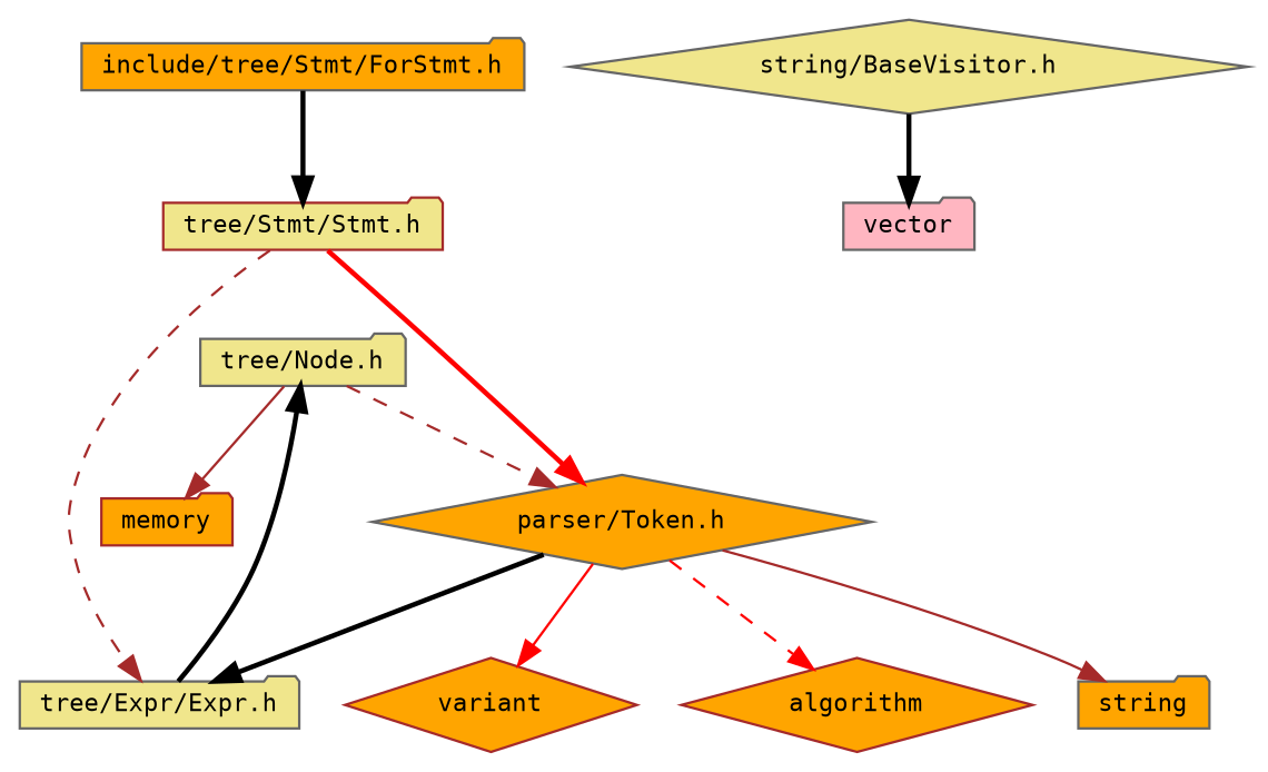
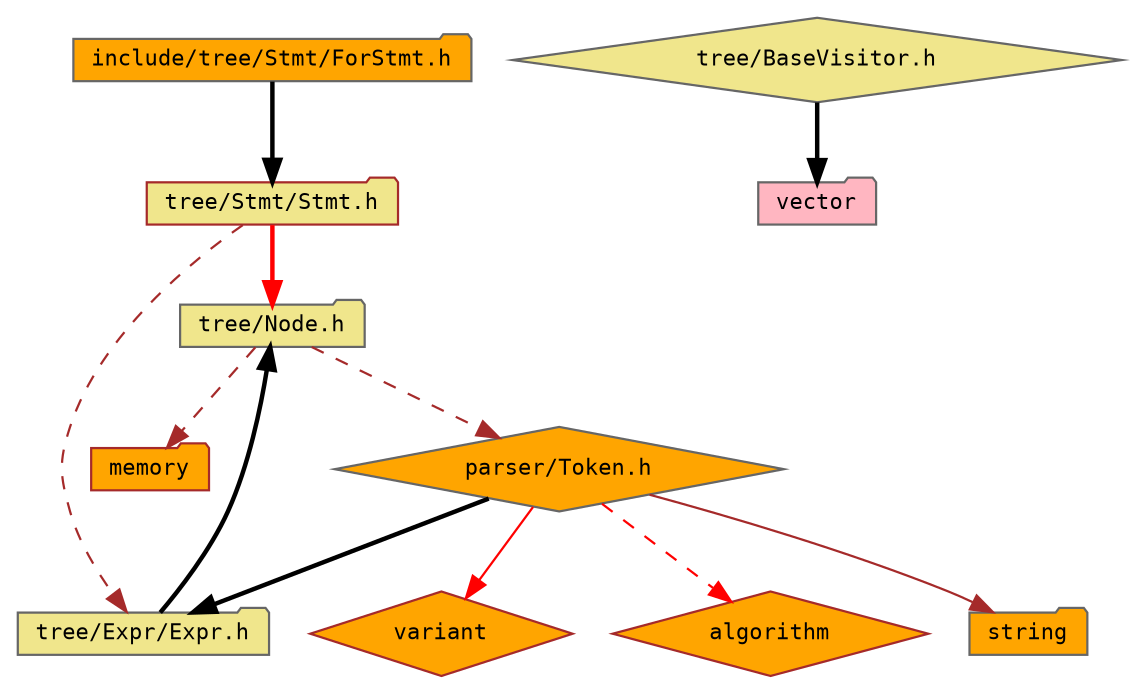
  digraph {
    fontname="DejaVu Sans Mono"
    node [color=gray40 fillcolor=orange fontname="DejaVu Sans Mono" fontsize=10 shape=folder style=filled]
    edge [color=black fontname="DejaVu Sans Mono" fontsize=10 labelfontname=Helvetica labelfontsize=10 style=bold]
    n1 [fontcolor=black height=0.2 label="include/tree/Stmt/ForStmt.h" width=0.4]
    n2 [color=brown fillcolor=khaki height=0.2 label="tree/Stmt/Stmt.h" width=0.4]
    n3 [fillcolor=khaki height=0.2 label="tree/Node.h" width=0.4]
    n4 [fillcolor=khaki height=0.2 label="tree/Expr/Expr.h" width=0.4]
    n5 [color=brown height=0.2 label=memory width=0.4]
    n6 [height=0.2 label="parser/Token.h" shape=diamond width=0.4]
    n7 [color=brown height=0.2 label=variant shape=diamond width=0.4]
    n8 [color=brown height=0.2 label=algorithm shape=diamond width=0.4]
    n9 [height=0.2 label=string width=0.4]
-   n10 [fillcolor=khaki height=0.2 label="string/BaseVisitor.h" shape=diamond width=0.4]
+   n10 [fillcolor=khaki height=0.2 label="tree/BaseVisitor.h" shape=diamond width=0.4]
    n11 [fillcolor=lightpink height=0.2 label=vector width=0.4]
    n1 -> n2
-   n2 -> n6 [color=red]
+   n2 -> n3 [color=red]
    n2 -> n4 [color=brown style=dashed]
-   n3 -> n5 [color=brown style=solid]
+   n3 -> n5 [color=brown style=dashed]
    n3 -> n6 [color=brown style=dashed]
    n4 -> n3
    n6 -> n4
    n6 -> n7 [color=red style=solid]
    n6 -> n8 [color=red style=dashed]
    n6 -> n9 [color=brown style=solid]
    n10 -> n11
  }
